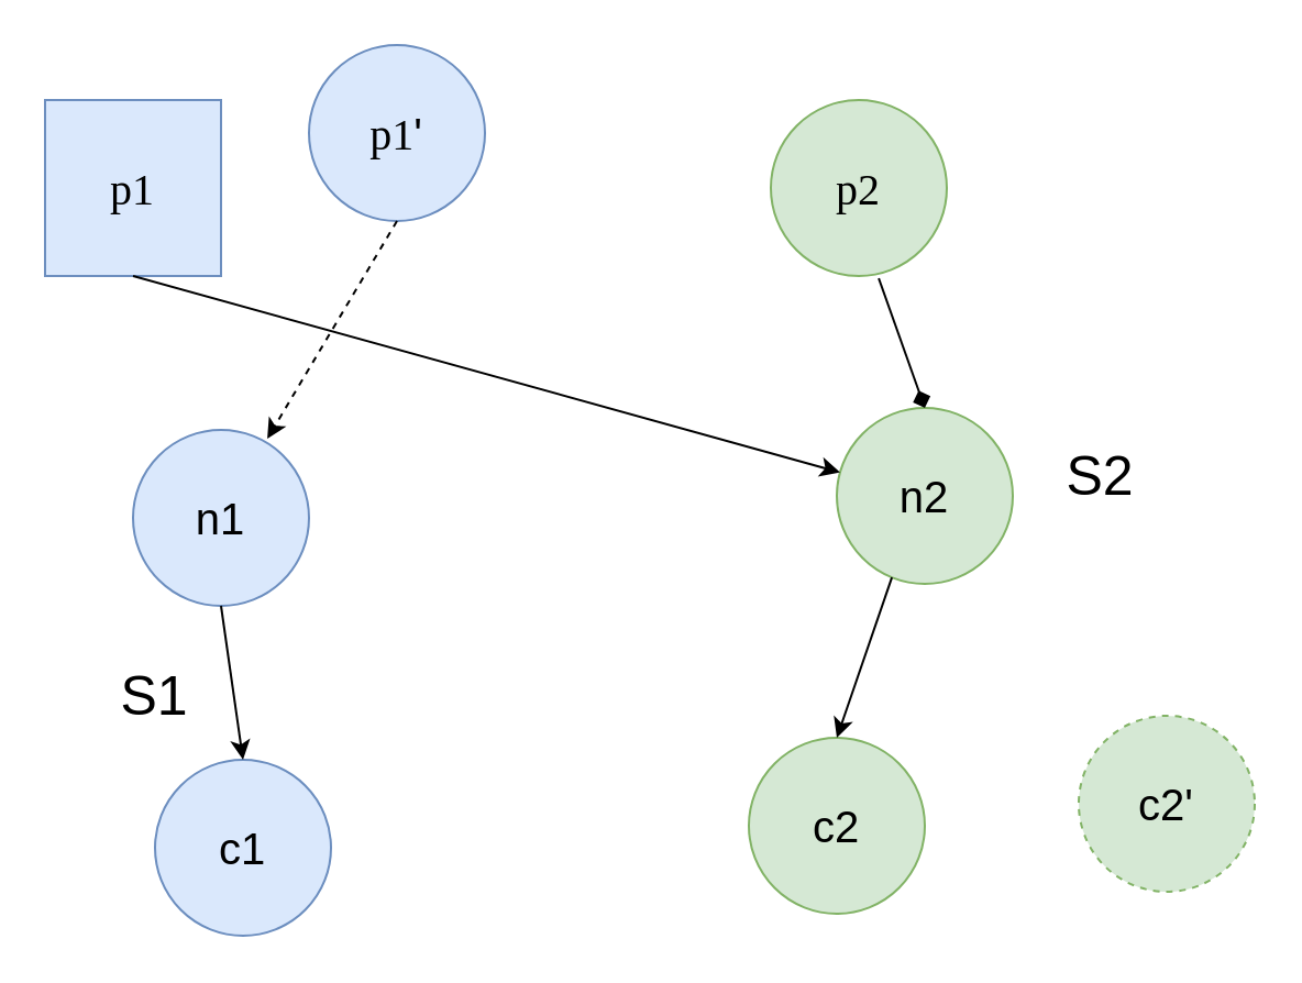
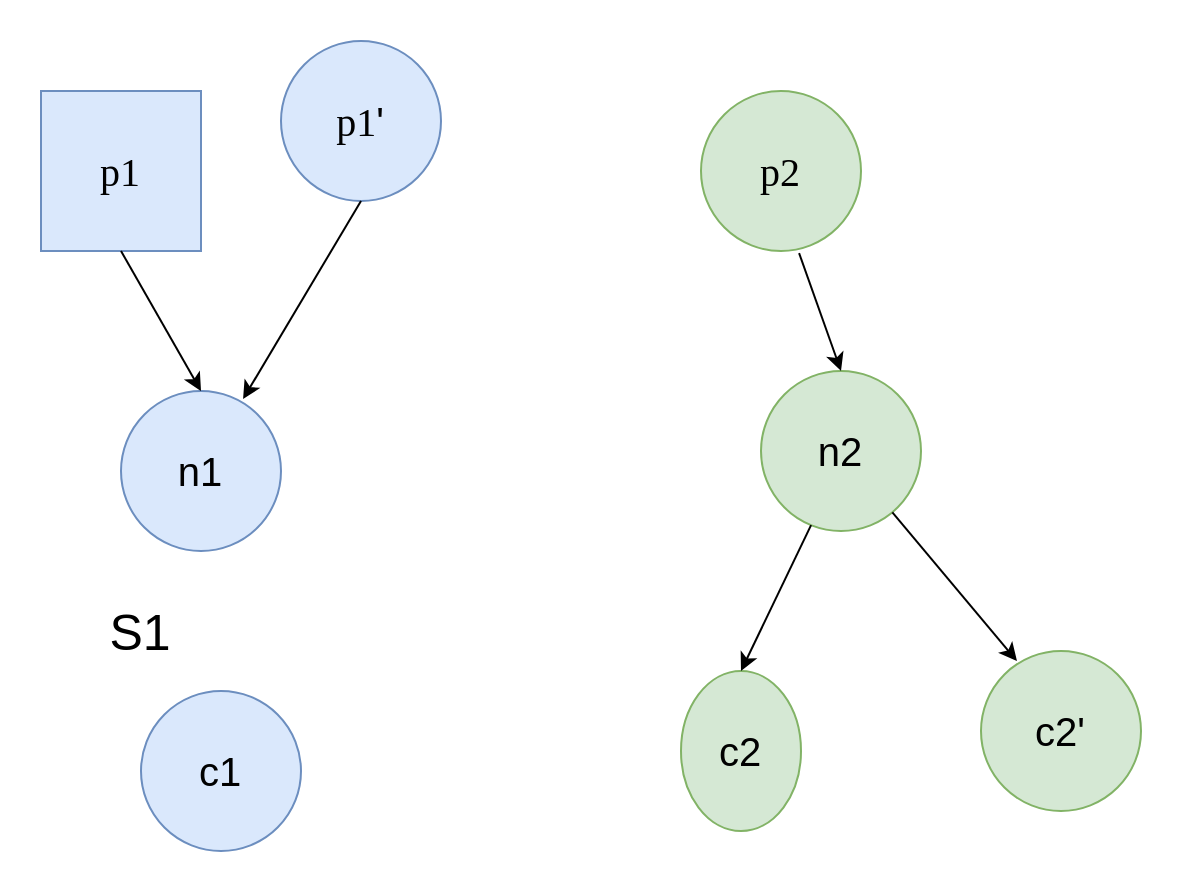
  <mxCell id="0" />
  <mxCell id="1" parent="0" />
  <mxCell id="2" value="&lt;font style=&quot;font-size: 20px&quot; face=&quot;Times New Roman&quot;&gt;p1&lt;/font&gt;" style="whiteSpace=wrap;html=1;aspect=fixed;fillColor=#dae8fc;strokeColor=#6c8ebf;rounded=0;" vertex="1" parent="1"><mxGeometry x="20" y="45" width="80" height="80" as="geometry" /></mxCell>
  <mxCell id="3" value="&lt;font style=&quot;font-size: 20px&quot;&gt;n1&lt;/font&gt;" style="ellipse;whiteSpace=wrap;html=1;aspect=fixed;fillColor=#dae8fc;strokeColor=#6c8ebf;" vertex="1" parent="1"><mxGeometry x="60" y="195" width="80" height="80" as="geometry" /></mxCell>
  <mxCell id="4" value="&lt;font style=&quot;font-size: 20px&quot;&gt;c1&lt;/font&gt;" style="ellipse;whiteSpace=wrap;html=1;aspect=fixed;fillColor=#dae8fc;strokeColor=#6c8ebf;" vertex="1" parent="1"><mxGeometry x="70" y="345" width="80" height="80" as="geometry" /></mxCell>
  <mxCell id="5" value="&lt;font style=&quot;font-size: 20px&quot; face=&quot;Times New Roman&quot;&gt;p1&lt;/font&gt;&lt;font style=&quot;font-size: 20px&quot;&gt;'&lt;/font&gt;" style="ellipse;whiteSpace=wrap;html=1;aspect=fixed;fillColor=#dae8fc;strokeColor=#6c8ebf;" vertex="1" parent="1"><mxGeometry x="140" y="20" width="80" height="80" as="geometry" /></mxCell>
  <mxCell id="6" value="&lt;font style=&quot;font-size: 20px&quot; face=&quot;Times New Roman&quot;&gt;p2&lt;/font&gt;" style="ellipse;whiteSpace=wrap;html=1;aspect=fixed;fillColor=#d5e8d4;strokeColor=#82b366;" vertex="1" parent="1"><mxGeometry x="350" y="45" width="80" height="80" as="geometry" /></mxCell>
  <mxCell id="7" value="&lt;font style=&quot;font-size: 20px&quot;&gt;n2&lt;/font&gt;" style="ellipse;whiteSpace=wrap;html=1;aspect=fixed;fillColor=#d5e8d4;strokeColor=#82b366;" vertex="1" parent="1"><mxGeometry x="380" y="185" width="80" height="80" as="geometry" /></mxCell>
- <mxCell id="8" value="&lt;font style=&quot;font-size: 20px&quot;&gt;c2&lt;/font&gt;" style="ellipse;whiteSpace=wrap;html=1;aspect=fixed;fillColor=#d5e8d4;strokeColor=#82b366;" vertex="1" parent="1"><mxGeometry x="340" y="335" width="80" height="80" as="geometry" /></mxCell>
- <mxCell id="9" value="&lt;font style=&quot;font-size: 20px&quot;&gt;c2'&lt;/font&gt;" style="ellipse;whiteSpace=wrap;html=1;aspect=fixed;fillColor=#d5e8d4;strokeColor=#82b366;dashed=1;" vertex="1" parent="1"><mxGeometry x="490" y="325" width="80" height="80" as="geometry" /></mxCell>
- <mxCell id="10" value="" style="endArrow=classic;html=1;exitX=0.5;exitY=1;exitDx=0;exitDy=0;" edge="1" parent="1" source="2" target="7"><mxGeometry width="50" height="50" relative="1" as="geometry"><mxPoint x="270" y="285" as="sourcePoint" /><mxPoint x="320" y="235" as="targetPoint" /></mxGeometry></mxCell>
- <mxCell id="11" value="" style="endArrow=classic;html=1;exitX=0.5;exitY=1;exitDx=0;exitDy=0;entryX=0.763;entryY=0.05;entryDx=0;entryDy=0;entryPerimeter=0;dashed=1;" edge="1" parent="1" source="5" target="3"><mxGeometry width="50" height="50" relative="1" as="geometry"><mxPoint x="270" y="285" as="sourcePoint" /><mxPoint x="320" y="235" as="targetPoint" /></mxGeometry></mxCell>
- <mxCell id="12" value="" style="endArrow=classic;html=1;exitX=0.5;exitY=1;exitDx=0;exitDy=0;entryX=0.5;entryY=0;entryDx=0;entryDy=0;" edge="1" parent="1" source="3" target="4"><mxGeometry width="50" height="50" relative="1" as="geometry"><mxPoint x="270" y="285" as="sourcePoint" /><mxPoint x="320" y="235" as="targetPoint" /></mxGeometry></mxCell>
- <mxCell id="13" value="" style="endArrow=diamond;html=1;entryX=0.5;entryY=0;entryDx=0;entryDy=0;exitX=0.613;exitY=1.013;exitDx=0;exitDy=0;exitPerimeter=0;" edge="1" parent="1" source="6" target="7"><mxGeometry width="50" height="50" relative="1" as="geometry"><mxPoint x="270" y="285" as="sourcePoint" /><mxPoint x="320" y="235" as="targetPoint" /></mxGeometry></mxCell>
+ <mxCell id="8" value="&lt;font style=&quot;font-size: 20px&quot;&gt;c2&lt;/font&gt;" style="ellipse;whiteSpace=wrap;html=1;aspect=fixed;fillColor=#d5e8d4;strokeColor=#82b366;" vertex="1" parent="1"><mxGeometry x="340" y="335" width="60" height="80" as="geometry" /></mxCell>
+ <mxCell id="9" value="&lt;font style=&quot;font-size: 20px&quot;&gt;c2'&lt;/font&gt;" style="ellipse;whiteSpace=wrap;html=1;aspect=fixed;fillColor=#d5e8d4;strokeColor=#82b366;" vertex="1" parent="1"><mxGeometry x="490" y="325" width="80" height="80" as="geometry" /></mxCell>
+ <mxCell id="10" value="" style="endArrow=classic;html=1;exitX=0.5;exitY=1;exitDx=0;exitDy=0;entryX=0.5;entryY=0;entryDx=0;entryDy=0;" edge="1" parent="1" source="2" target="3"><mxGeometry width="50" height="50" relative="1" as="geometry"><mxPoint x="270" y="285" as="sourcePoint" /><mxPoint x="320" y="235" as="targetPoint" /></mxGeometry></mxCell>
+ <mxCell id="11" value="" style="endArrow=classic;html=1;exitX=0.5;exitY=1;exitDx=0;exitDy=0;entryX=0.763;entryY=0.05;entryDx=0;entryDy=0;entryPerimeter=0;" edge="1" parent="1" source="5" target="3"><mxGeometry width="50" height="50" relative="1" as="geometry"><mxPoint x="270" y="285" as="sourcePoint" /><mxPoint x="320" y="235" as="targetPoint" /></mxGeometry></mxCell>
+ <mxCell id="13" value="" style="endArrow=classic;html=1;entryX=0.5;entryY=0;entryDx=0;entryDy=0;exitX=0.613;exitY=1.013;exitDx=0;exitDy=0;exitPerimeter=0;" edge="1" parent="1" source="6" target="7"><mxGeometry width="50" height="50" relative="1" as="geometry"><mxPoint x="270" y="285" as="sourcePoint" /><mxPoint x="320" y="235" as="targetPoint" /></mxGeometry></mxCell>
  <mxCell id="14" value="" style="endArrow=classic;html=1;entryX=0.5;entryY=0;entryDx=0;entryDy=0;exitX=0.313;exitY=0.963;exitDx=0;exitDy=0;exitPerimeter=0;" edge="1" parent="1" source="7" target="8"><mxGeometry width="50" height="50" relative="1" as="geometry"><mxPoint x="270" y="285" as="sourcePoint" /><mxPoint x="320" y="235" as="targetPoint" /></mxGeometry></mxCell>
+ <mxCell id="15" value="" style="endArrow=classic;html=1;entryX=0.225;entryY=0.063;entryDx=0;entryDy=0;entryPerimeter=0;" edge="1" parent="1" source="7" target="9"><mxGeometry width="50" height="50" relative="1" as="geometry"><mxPoint x="270" y="285" as="sourcePoint" /><mxPoint x="320" y="235" as="targetPoint" /></mxGeometry></mxCell>
  <mxCell id="16" value="&lt;font style=&quot;font-size: 25px&quot;&gt;S1&lt;/font&gt;" style="text;html=1;strokeColor=none;fillColor=none;align=center;verticalAlign=middle;whiteSpace=wrap;rounded=0;" vertex="1" parent="1"><mxGeometry x="50" y="305" width="40" height="20" as="geometry" /></mxCell>
- <mxCell id="17" value="&lt;font style=&quot;font-size: 25px&quot;&gt;S2&lt;/font&gt;" style="text;html=1;strokeColor=none;fillColor=none;align=center;verticalAlign=middle;whiteSpace=wrap;rounded=0;" vertex="1" parent="1"><mxGeometry x="480" y="205" width="40" height="20" as="geometry" /></mxCell>
